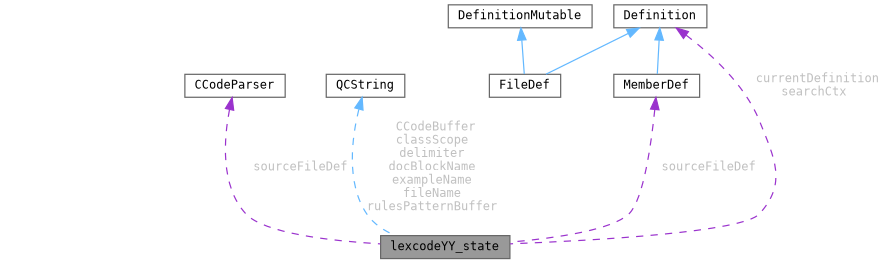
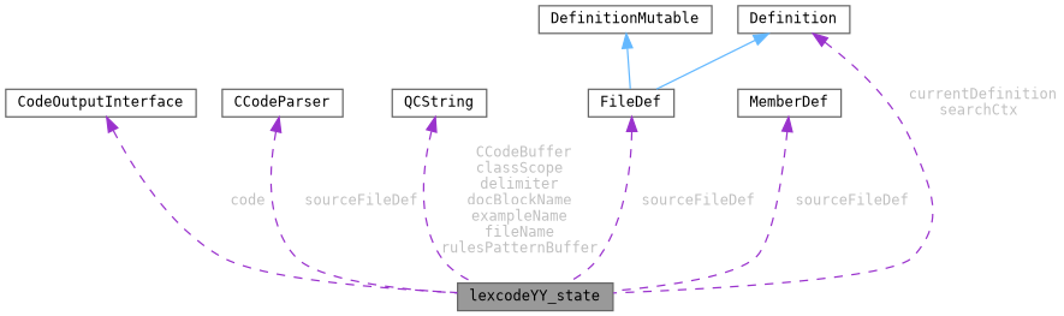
  digraph {
    fontname="DejaVu Sans Mono"
    node [color=gray40 fillcolor=white fontname="DejaVu Sans Mono" fontsize=10 shape=box style=filled]
    edge [color=darkorchid3 dir=back fontcolor=grey fontname="DejaVu Sans Mono" fontsize=10 labelfontname=Helvetica labelfontsize=10 style=dashed]
    n1 [fillcolor=grey60 fontcolor=black height=0.2 label=lexcodeYY_state width=0.4]
+   n2 [height=0.2 label=CodeOutputInterface width=0.4]
    n3 [height=0.2 label=CCodeParser width=0.4]
    n4 [height=0.2 label=QCString width=0.4]
    n5 [height=0.2 label=Definition width=0.4]
    n6 [height=0.2 label=FileDef width=0.4]
    n7 [height=0.2 label=MemberDef width=0.4]
    n8 [height=0.2 label=DefinitionMutable width=0.4]
+   n2 -> n1 [label=" code"]
    n3 -> n1 [label=" sourceFileDef"]
-   n4 -> n1 [color=steelblue1 label=" CCodeBuffer\nclassScope\ndelimiter\ndocBlockName\nexampleName\nfileName\nrulesPatternBuffer"]
+   n4 -> n1 [label=" CCodeBuffer\nclassScope\ndelimiter\ndocBlockName\nexampleName\nfileName\nrulesPatternBuffer"]
    n5 -> n1 [label=" currentDefinition\nsearchCtx"]
    n5 -> n6 [color=steelblue1 style=solid fontcolor=""]
-   n5 -> n7 [color=steelblue1 style=solid fontcolor=""]
+   n6 -> n1 [label=" sourceFileDef"]
    n7 -> n1 [label=" sourceFileDef"]
    n8 -> n6 [color=steelblue1 style=solid fontcolor=""]
  }
